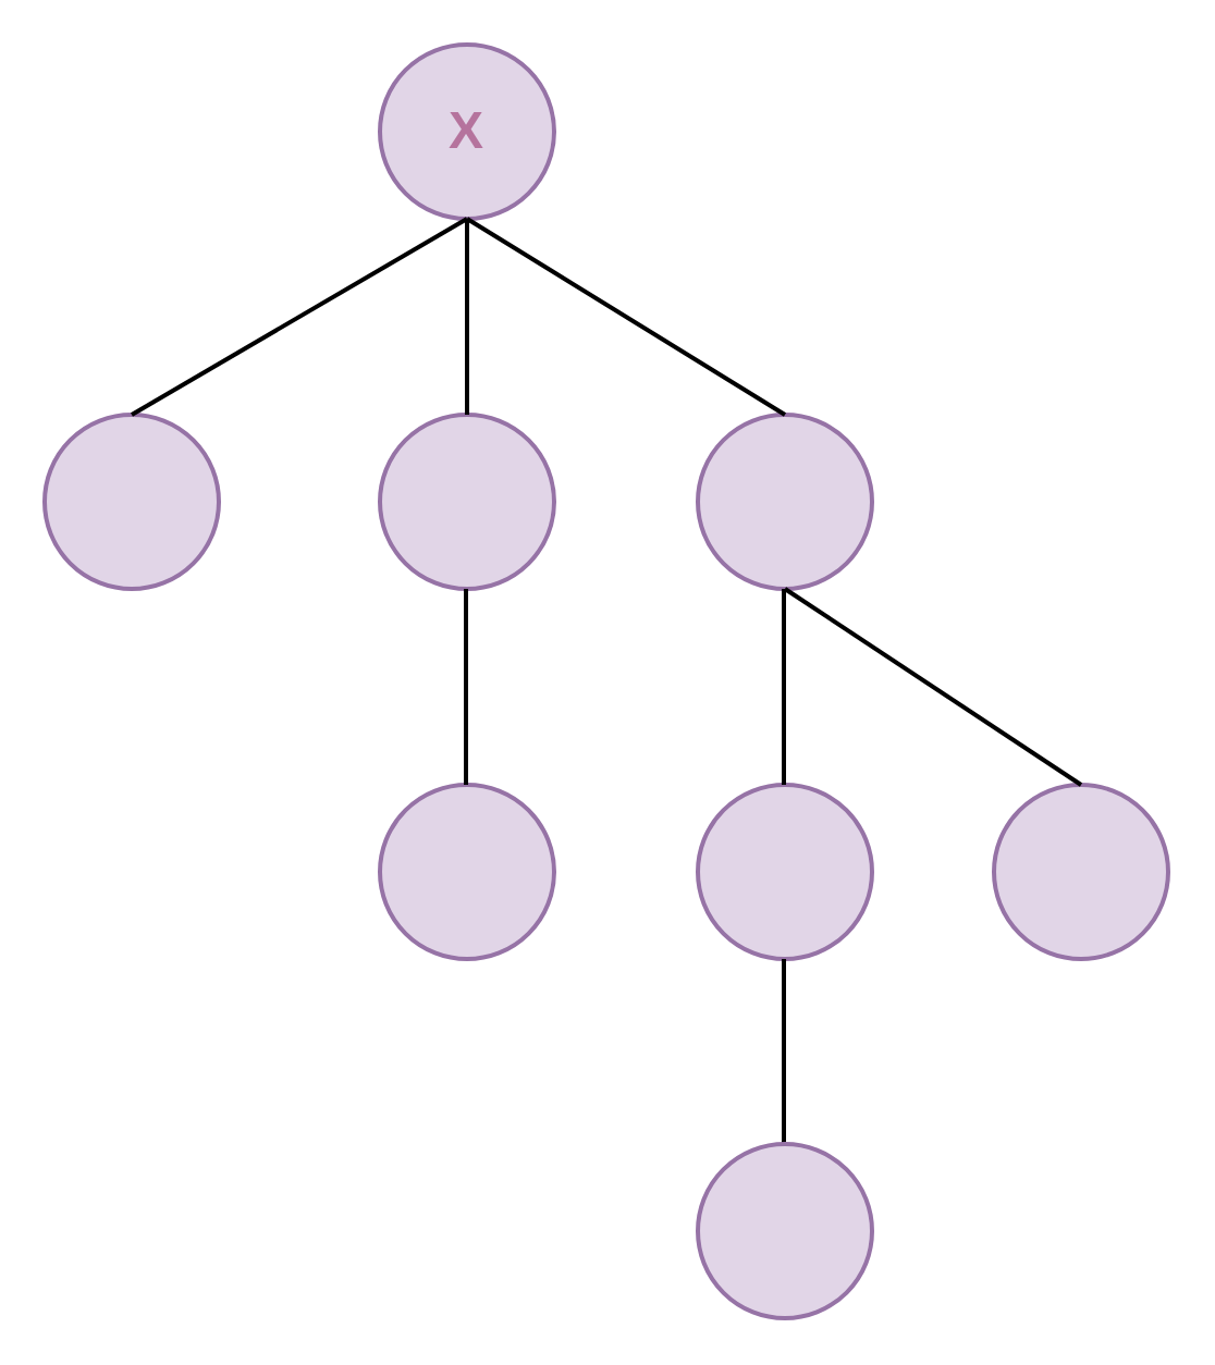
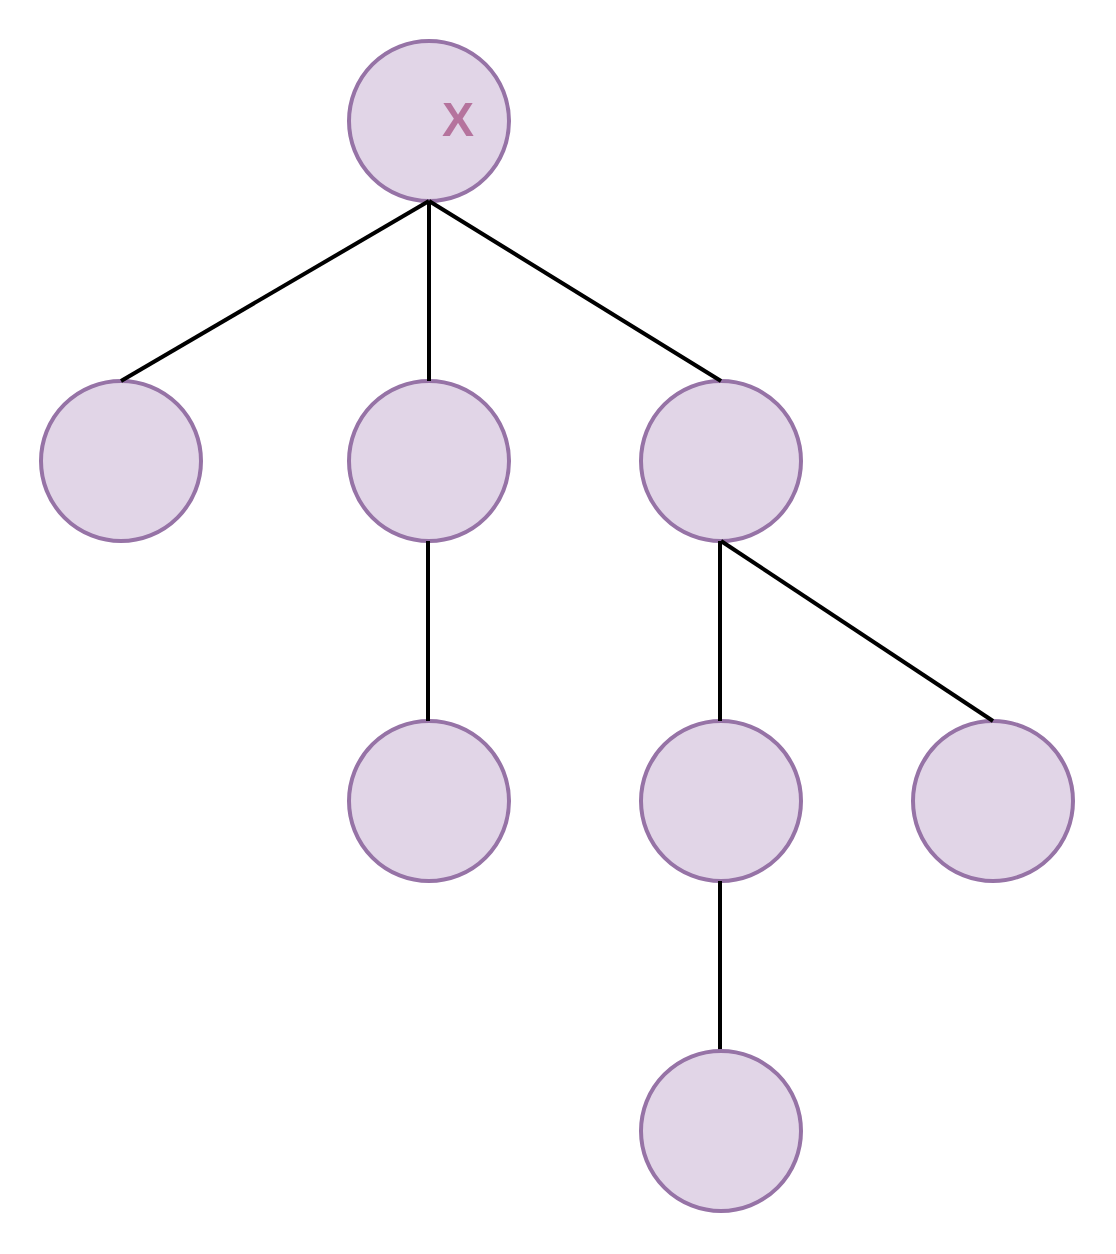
  <mxCell id="0" />
  <mxCell id="1" parent="0" />
  <mxCell id="2" value="" style="ellipse;whiteSpace=wrap;html=1;aspect=fixed;strokeWidth=2;fillColor=#e1d5e7;strokeColor=#9673a6;" vertex="1" parent="1"><mxGeometry x="174" y="20" width="80" height="80" as="geometry" /></mxCell>
  <mxCell id="3" value="" style="ellipse;whiteSpace=wrap;html=1;aspect=fixed;strokeWidth=2;fillColor=#e1d5e7;strokeColor=#9673a6;" vertex="1" parent="1"><mxGeometry x="174" y="190" width="80" height="80" as="geometry" /></mxCell>
  <mxCell id="4" value="" style="ellipse;whiteSpace=wrap;html=1;aspect=fixed;strokeWidth=2;fillColor=#e1d5e7;strokeColor=#9673a6;" vertex="1" parent="1"><mxGeometry x="320" y="190" width="80" height="80" as="geometry" /></mxCell>
  <mxCell id="5" value="" style="ellipse;whiteSpace=wrap;html=1;aspect=fixed;strokeWidth=2;fillColor=#e1d5e7;strokeColor=#9673a6;" vertex="1" parent="1"><mxGeometry x="20" y="190" width="80" height="80" as="geometry" /></mxCell>
  <mxCell id="6" value="" style="ellipse;whiteSpace=wrap;html=1;aspect=fixed;strokeWidth=2;fillColor=#e1d5e7;strokeColor=#9673a6;" vertex="1" parent="1"><mxGeometry x="174" y="360" width="80" height="80" as="geometry" /></mxCell>
  <mxCell id="7" value="" style="ellipse;whiteSpace=wrap;html=1;aspect=fixed;strokeWidth=2;fillColor=#e1d5e7;strokeColor=#9673a6;" vertex="1" parent="1"><mxGeometry x="320" y="360" width="80" height="80" as="geometry" /></mxCell>
  <mxCell id="8" value="" style="endArrow=none;html=1;strokeWidth=2;entryX=0.5;entryY=1;entryDx=0;entryDy=0;exitX=0.5;exitY=0;exitDx=0;exitDy=0;" edge="1" parent="1" source="5" target="2"><mxGeometry width="50" height="50" relative="1" as="geometry"><mxPoint x="186" y="270" as="sourcePoint" /><mxPoint x="236" y="220" as="targetPoint" /></mxGeometry></mxCell>
  <mxCell id="9" value="" style="endArrow=none;html=1;strokeWidth=2;entryX=0.5;entryY=1;entryDx=0;entryDy=0;exitX=0.5;exitY=0;exitDx=0;exitDy=0;" edge="1" parent="1" source="3" target="2"><mxGeometry width="50" height="50" relative="1" as="geometry"><mxPoint x="186" y="270" as="sourcePoint" /><mxPoint x="236" y="220" as="targetPoint" /></mxGeometry></mxCell>
  <mxCell id="10" value="" style="endArrow=none;html=1;strokeWidth=2;entryX=0.5;entryY=1;entryDx=0;entryDy=0;exitX=0.5;exitY=0;exitDx=0;exitDy=0;" edge="1" parent="1" source="4" target="2"><mxGeometry width="50" height="50" relative="1" as="geometry"><mxPoint x="224" y="200" as="sourcePoint" /><mxPoint x="224" y="110" as="targetPoint" /></mxGeometry></mxCell>
  <mxCell id="11" value="" style="endArrow=none;html=1;strokeWidth=2;entryX=0.5;entryY=1;entryDx=0;entryDy=0;exitX=0.5;exitY=0;exitDx=0;exitDy=0;" edge="1" parent="1"><mxGeometry width="50" height="50" relative="1" as="geometry"><mxPoint x="213.5" y="360" as="sourcePoint" /><mxPoint x="213.5" y="270" as="targetPoint" /></mxGeometry></mxCell>
  <mxCell id="12" value="" style="endArrow=none;html=1;strokeWidth=2;entryX=0.5;entryY=1;entryDx=0;entryDy=0;exitX=0.5;exitY=0;exitDx=0;exitDy=0;" edge="1" parent="1"><mxGeometry width="50" height="50" relative="1" as="geometry"><mxPoint x="359.5" y="360" as="sourcePoint" /><mxPoint x="359.5" y="270" as="targetPoint" /></mxGeometry></mxCell>
  <mxCell id="13" value="" style="ellipse;whiteSpace=wrap;html=1;aspect=fixed;strokeWidth=2;fillColor=#e1d5e7;strokeColor=#9673a6;" vertex="1" parent="1"><mxGeometry x="456" y="360" width="80" height="80" as="geometry" /></mxCell>
  <mxCell id="14" value="" style="endArrow=none;html=1;strokeWidth=2;entryX=0.5;entryY=1;entryDx=0;entryDy=0;exitX=0.5;exitY=0;exitDx=0;exitDy=0;" edge="1" parent="1"><mxGeometry width="50" height="50" relative="1" as="geometry"><mxPoint x="359.5" y="530" as="sourcePoint" /><mxPoint x="359.5" y="440" as="targetPoint" /></mxGeometry></mxCell>
  <mxCell id="15" value="" style="ellipse;whiteSpace=wrap;html=1;aspect=fixed;strokeWidth=2;fillColor=#e1d5e7;strokeColor=#9673a6;" vertex="1" parent="1"><mxGeometry x="320" y="525" width="80" height="80" as="geometry" /></mxCell>
  <mxCell id="16" value="" style="endArrow=none;html=1;strokeWidth=2;entryX=0.5;entryY=1;entryDx=0;entryDy=0;exitX=0.5;exitY=0;exitDx=0;exitDy=0;" edge="1" parent="1" source="13" target="4"><mxGeometry width="50" height="50" relative="1" as="geometry"><mxPoint x="369.5" y="370" as="sourcePoint" /><mxPoint x="369.5" y="280" as="targetPoint" /></mxGeometry></mxCell>
- <mxCell id="17" value="&lt;font size=&quot;1&quot; color=&quot;#b5739d&quot;&gt;&lt;b style=&quot;font-size: 24px&quot;&gt;X&lt;/b&gt;&lt;/font&gt;" style="text;html=1;strokeColor=none;fillColor=none;align=center;verticalAlign=middle;whiteSpace=wrap;rounded=0;" vertex="1" parent="1"><mxGeometry x="194" y="50" width="40" height="20" as="geometry" /></mxCell>
+ <mxCell id="17" value="&lt;font size=&quot;1&quot; color=&quot;#b5739d&quot;&gt;&lt;b style=&quot;font-size: 24px&quot;&gt;X&lt;/b&gt;&lt;/font&gt;" style="text;html=1;strokeColor=none;fillColor=none;align=center;verticalAlign=middle;whiteSpace=wrap;rounded=0;" vertex="1" parent="1"><mxGeometry x="209" y="50" width="40" height="20" as="geometry" /></mxCell>
